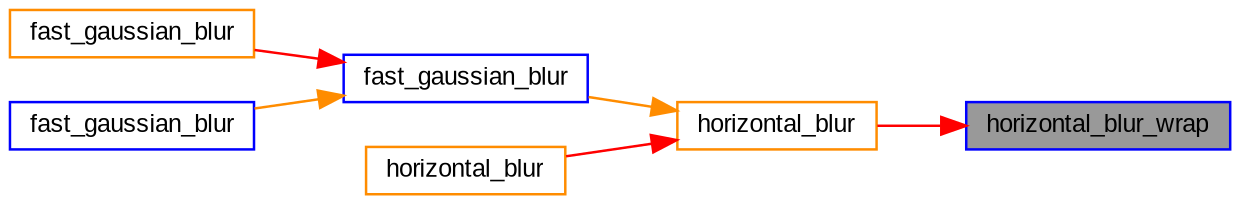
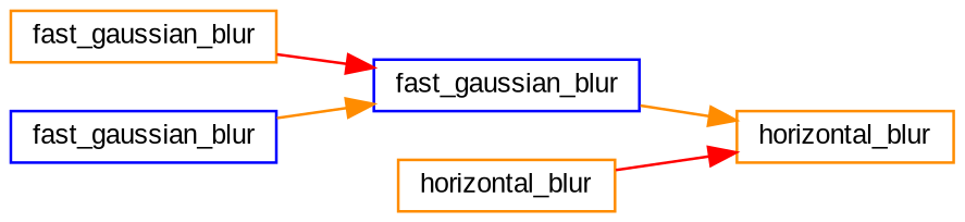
  digraph {
    rankdir=RL
    fontname="Liberation Sans"
    node [color=blue fillcolor=white fontname="Liberation Sans" fontsize=10 shape=box style=filled]
    edge [color=red dir=back fontname="Liberation Sans" fontsize=10 labelfontname=Verdana labelfontsize=10 style=solid]
-   n1 [fillcolor=grey60 fontcolor=black height=0.2 label=horizontal_blur_wrap width=0.4]
    n2 [color=darkorange height=0.2 label=horizontal_blur width=0.4]
    n3 [height=0.2 label=fast_gaussian_blur width=0.4]
    n4 [color=darkorange height=0.2 label=horizontal_blur width=0.4]
    n5 [color=darkorange height=0.2 label=fast_gaussian_blur width=0.4]
    n6 [height=0.2 label=fast_gaussian_blur width=0.4]
-   n1 -> n2
    n2 -> n3 [color=darkorange]
    n2 -> n4
    n3 -> n5
    n3 -> n6 [color=darkorange]
  }
